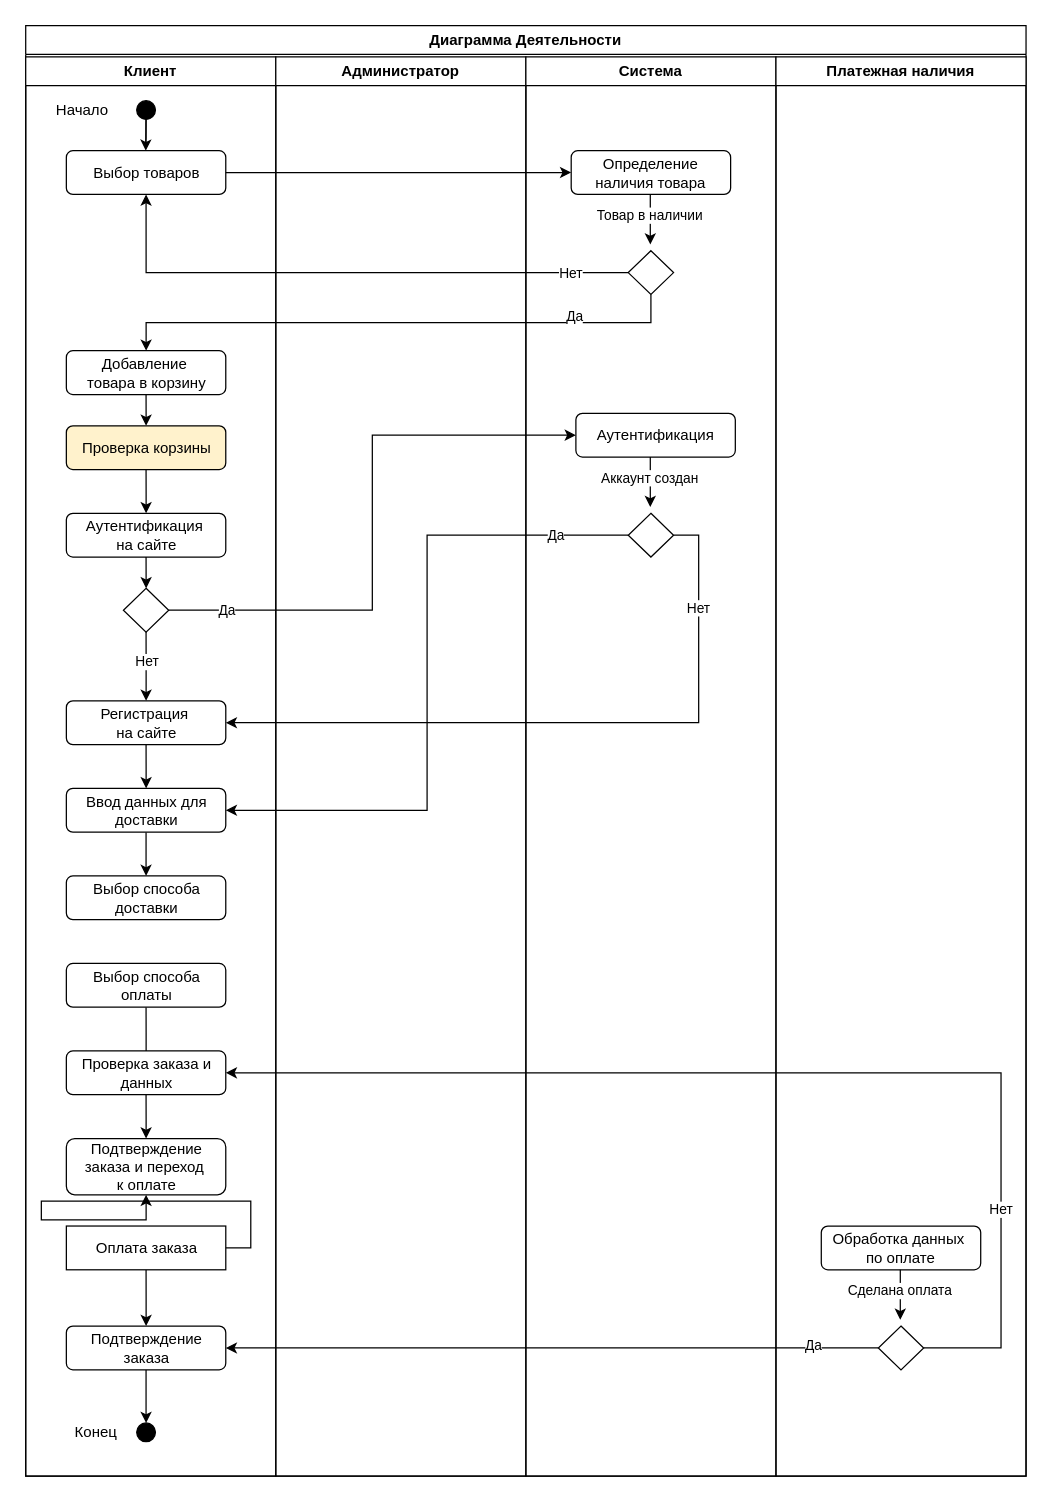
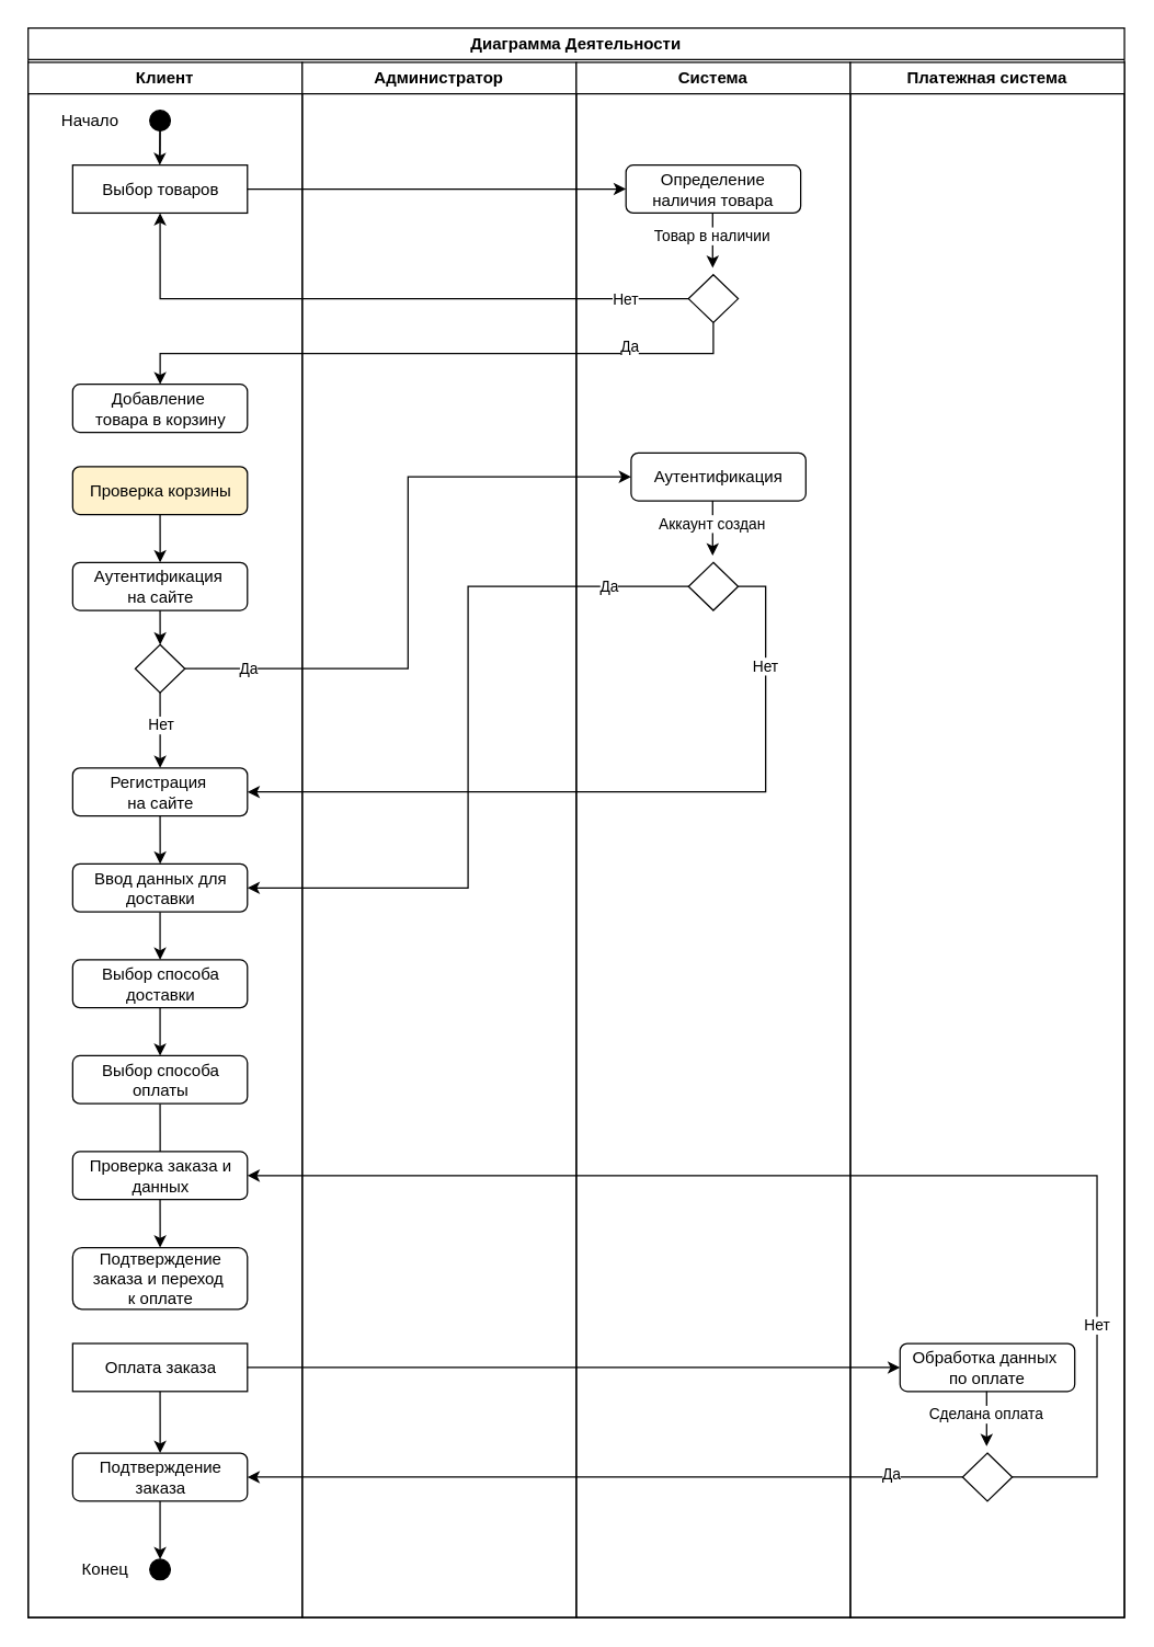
  <mxCell id="0" />
  <mxCell id="1" parent="0" />
  <mxCell id="2" value="Диаграмма Деятельности" style="swimlane;whiteSpace=wrap;html=1;" parent="1" vertex="1"><mxGeometry y="20" width="800" height="1160" as="geometry" x="20" /></mxCell>
  <mxCell id="3" value="Клиент" style="swimlane;whiteSpace=wrap;html=1;" parent="2" vertex="1"><mxGeometry y="25" width="200" height="1135" as="geometry"><mxRectangle y="25" width="80" height="30" as="alternateBounds" /></mxGeometry></mxCell>
  <mxCell id="4" value="Начало" style="text;html=1;align=center;verticalAlign=middle;resizable=0;points=[];autosize=1;strokeColor=none;fillColor=none;" parent="3" vertex="1"><mxGeometry x="10" y="27.5" width="70" height="30" as="geometry" /></mxCell>
  <mxCell id="5" value="" style="endArrow=classic;html=1;rounded=0;" parent="3" source="8" edge="1"><mxGeometry width="50" height="50" relative="1" as="geometry"><mxPoint x="96.17" y="45" as="sourcePoint" /><mxPoint x="96" y="75" as="targetPoint" /></mxGeometry></mxCell>
- <mxCell id="6" value="Выбор товаров" style="rounded=1;whiteSpace=wrap;html=1;" parent="3" vertex="1"><mxGeometry x="32.5" y="75" width="127.5" height="35" as="geometry" /></mxCell>
+ <mxCell id="6" value="Выбор товаров" style="whiteSpace=wrap;html=1;rounded=0;" parent="3" vertex="1"><mxGeometry x="32.5" y="75" width="127.5" height="35" as="geometry" /></mxCell>
  <mxCell id="7" value="" style="endArrow=classic;html=1;rounded=0;entryX=0.5;entryY=0;entryDx=0;entryDy=0;" parent="3" target="8" edge="1"><mxGeometry width="50" height="50" relative="1" as="geometry"><mxPoint x="96.17" y="70" as="sourcePoint" /><mxPoint x="96" y="120" as="targetPoint" /></mxGeometry></mxCell>
  <mxCell id="8" value="" style="ellipse;whiteSpace=wrap;html=1;aspect=fixed;fillColor=#000000;" parent="3" vertex="1"><mxGeometry x="88.75" y="35" width="15" height="15" as="geometry" /></mxCell>
- <mxCell id="9" style="edgeStyle=orthogonalEdgeStyle;rounded=0;orthogonalLoop=1;jettySize=auto;html=1;exitX=0.5;exitY=1;exitDx=0;exitDy=0;" edge="1" parent="3" source="10" target="12"><mxGeometry relative="1" as="geometry" /></mxCell>
  <mxCell id="10" value="Добавление&amp;nbsp;&lt;div&gt;товара&amp;nbsp;&lt;span style=&quot;background-color: initial;&quot;&gt;в корзину&lt;/span&gt;&lt;/div&gt;" style="rounded=1;whiteSpace=wrap;html=1;" parent="3" vertex="1"><mxGeometry x="32.5" y="235" width="127.5" height="35" as="geometry" /></mxCell>
  <mxCell id="11" style="edgeStyle=orthogonalEdgeStyle;rounded=0;orthogonalLoop=1;jettySize=auto;html=1;exitX=0.5;exitY=1;exitDx=0;exitDy=0;" edge="1" parent="3" source="12" target="14"><mxGeometry relative="1" as="geometry" /></mxCell>
  <mxCell id="12" value="Проверка корзины" style="rounded=1;whiteSpace=wrap;html=1;fillColor=#fff2cc;" vertex="1" parent="3"><mxGeometry x="32.5" y="295" width="127.5" height="35" as="geometry" /></mxCell>
  <mxCell id="13" style="edgeStyle=orthogonalEdgeStyle;rounded=0;orthogonalLoop=1;jettySize=auto;html=1;exitX=0.5;exitY=1;exitDx=0;exitDy=0;" edge="1" parent="3" source="14" target="19"><mxGeometry relative="1" as="geometry" /></mxCell>
  <mxCell id="14" value="Аутентификация&amp;nbsp;&lt;div&gt;на сайте&lt;/div&gt;" style="rounded=1;whiteSpace=wrap;html=1;" vertex="1" parent="3"><mxGeometry x="32.5" y="365" width="127.5" height="35" as="geometry" /></mxCell>
  <mxCell id="15" style="edgeStyle=orthogonalEdgeStyle;rounded=0;orthogonalLoop=1;jettySize=auto;html=1;exitX=0.5;exitY=1;exitDx=0;exitDy=0;" edge="1" parent="3" source="16" target="21"><mxGeometry relative="1" as="geometry" /></mxCell>
  <mxCell id="16" value="Регистрация&amp;nbsp;&lt;div&gt;на сайте&lt;/div&gt;" style="rounded=1;whiteSpace=wrap;html=1;" vertex="1" parent="3"><mxGeometry x="32.51" y="515" width="127.5" height="35" as="geometry" /></mxCell>
  <mxCell id="17" style="edgeStyle=orthogonalEdgeStyle;rounded=0;orthogonalLoop=1;jettySize=auto;html=1;exitX=0.5;exitY=1;exitDx=0;exitDy=0;" edge="1" parent="3" source="19" target="16"><mxGeometry relative="1" as="geometry" /></mxCell>
  <mxCell id="18" value="Нет" style="edgeLabel;html=1;align=center;verticalAlign=middle;resizable=0;points=[];" vertex="1" connectable="0" parent="17"><mxGeometry x="-0.127" relative="1" as="geometry"><mxPoint as="offset" /></mxGeometry></mxCell>
  <mxCell id="19" value="" style="rhombus;whiteSpace=wrap;html=1;" vertex="1" parent="3"><mxGeometry x="78.13" y="425" width="36.25" height="35" as="geometry" /></mxCell>
  <mxCell id="20" style="edgeStyle=orthogonalEdgeStyle;rounded=0;orthogonalLoop=1;jettySize=auto;html=1;exitX=0.5;exitY=1;exitDx=0;exitDy=0;entryX=0.5;entryY=0;entryDx=0;entryDy=0;" edge="1" parent="3" source="21" target="23"><mxGeometry relative="1" as="geometry" /></mxCell>
  <mxCell id="21" value="Ввод данных для доставки" style="rounded=1;whiteSpace=wrap;html=1;" vertex="1" parent="3"><mxGeometry x="32.5" y="585" width="127.5" height="35" as="geometry" /></mxCell>
+ <mxCell id="22" style="edgeStyle=orthogonalEdgeStyle;rounded=0;orthogonalLoop=1;jettySize=auto;html=1;exitX=0.5;exitY=1;exitDx=0;exitDy=0;entryX=0.5;entryY=0;entryDx=0;entryDy=0;" edge="1" parent="3" source="23" target="25"><mxGeometry relative="1" as="geometry" /></mxCell>
  <mxCell id="23" value="Выбор способа доставки" style="rounded=1;whiteSpace=wrap;html=1;" vertex="1" parent="3"><mxGeometry x="32.5" y="655" width="127.5" height="35" as="geometry" /></mxCell>
  <mxCell id="24" style="edgeStyle=orthogonalEdgeStyle;rounded=0;orthogonalLoop=1;jettySize=auto;html=1;exitX=0.5;exitY=1;exitDx=0;exitDy=0;endArrow=none;" edge="1" parent="3" source="25" target="27"><mxGeometry relative="1" as="geometry" /></mxCell>
  <mxCell id="25" value="Выбор способа оплаты" style="rounded=1;whiteSpace=wrap;html=1;" vertex="1" parent="3"><mxGeometry x="32.5" y="725" width="127.5" height="35" as="geometry" /></mxCell>
  <mxCell id="26" style="edgeStyle=orthogonalEdgeStyle;rounded=0;orthogonalLoop=1;jettySize=auto;html=1;exitX=0.5;exitY=1;exitDx=0;exitDy=0;" edge="1" parent="3" source="27" target="28"><mxGeometry relative="1" as="geometry" /></mxCell>
  <mxCell id="27" value="Проверка заказа и данных" style="rounded=1;whiteSpace=wrap;html=1;" vertex="1" parent="3"><mxGeometry x="32.5" y="795" width="127.5" height="35" as="geometry" /></mxCell>
  <mxCell id="28" value="Подтверждение заказа и&amp;nbsp;&lt;span style=&quot;background-color: initial;&quot;&gt;переход&amp;nbsp;&lt;/span&gt;&lt;div&gt;&lt;span style=&quot;background-color: initial;&quot;&gt;к оплате&lt;/span&gt;&lt;/div&gt;" style="rounded=1;whiteSpace=wrap;html=1;" vertex="1" parent="3"><mxGeometry x="32.5" y="865" width="127.5" height="45" as="geometry" /></mxCell>
  <mxCell id="29" style="edgeStyle=orthogonalEdgeStyle;rounded=0;orthogonalLoop=1;jettySize=auto;html=1;exitX=0.5;exitY=1;exitDx=0;exitDy=0;" edge="1" parent="3" source="30" target="32"><mxGeometry relative="1" as="geometry" /></mxCell>
  <mxCell id="30" value="Оплата заказа" style="whiteSpace=wrap;html=1;rounded=0;" vertex="1" parent="3"><mxGeometry x="32.51" y="935" width="127.5" height="35" as="geometry" /></mxCell>
  <mxCell id="31" style="edgeStyle=orthogonalEdgeStyle;rounded=0;orthogonalLoop=1;jettySize=auto;html=1;exitX=0.5;exitY=1;exitDx=0;exitDy=0;entryX=0.5;entryY=0;entryDx=0;entryDy=0;" edge="1" parent="3" source="32" target="34"><mxGeometry relative="1" as="geometry" /></mxCell>
  <mxCell id="32" value="Подтверждение заказа" style="rounded=1;whiteSpace=wrap;html=1;" vertex="1" parent="3"><mxGeometry x="32.5" y="1015" width="127.5" height="35" as="geometry" /></mxCell>
  <mxCell id="33" value="Конец" style="text;html=1;align=center;verticalAlign=middle;resizable=0;points=[];autosize=1;strokeColor=none;fillColor=none;" vertex="1" parent="3"><mxGeometry x="25.63" y="1085" width="60" height="30" as="geometry" /></mxCell>
  <mxCell id="34" value="" style="ellipse;whiteSpace=wrap;html=1;aspect=fixed;fillColor=#000000;" vertex="1" parent="3"><mxGeometry x="88.76" y="1092.5" width="15" height="15" as="geometry" /></mxCell>
  <mxCell id="35" value="Администратор" style="swimlane;whiteSpace=wrap;html=1;startSize=23;" parent="2" vertex="1"><mxGeometry x="200" y="25" width="200" height="1135" as="geometry"><mxRectangle x="200" y="25" width="100" height="30" as="alternateBounds" /></mxGeometry></mxCell>
  <mxCell id="36" value="Система" style="swimlane;whiteSpace=wrap;html=1;startSize=23;" parent="2" vertex="1"><mxGeometry x="400" y="25" width="200" height="1135" as="geometry" /></mxCell>
  <mxCell id="37" value="Определение&lt;div&gt;наличия товара&lt;/div&gt;" style="rounded=1;whiteSpace=wrap;html=1;" parent="36" vertex="1"><mxGeometry x="36.25" y="75" width="127.5" height="35" as="geometry" /></mxCell>
  <mxCell id="38" value="" style="endArrow=classic;html=1;rounded=0;" parent="36" edge="1"><mxGeometry width="50" height="50" relative="1" as="geometry"><mxPoint x="99.5" y="110" as="sourcePoint" /><mxPoint x="99.5" y="150" as="targetPoint" /></mxGeometry></mxCell>
  <mxCell id="39" value="Товар в наличии" style="edgeLabel;html=1;align=center;verticalAlign=middle;resizable=0;points=[];" parent="38" vertex="1" connectable="0"><mxGeometry x="-0.18" y="-1" relative="1" as="geometry"><mxPoint as="offset" /></mxGeometry></mxCell>
  <mxCell id="40" value="" style="rhombus;whiteSpace=wrap;html=1;" parent="36" vertex="1"><mxGeometry x="81.87" y="155" width="36.25" height="35" as="geometry" /></mxCell>
  <mxCell id="41" value="Аутентификация" style="rounded=1;whiteSpace=wrap;html=1;" vertex="1" parent="36"><mxGeometry x="40" y="285" width="127.5" height="35" as="geometry" /></mxCell>
  <mxCell id="42" value="" style="endArrow=classic;html=1;rounded=0;" edge="1" parent="36"><mxGeometry width="50" height="50" relative="1" as="geometry"><mxPoint x="99.5" y="320" as="sourcePoint" /><mxPoint x="99.5" y="360" as="targetPoint" /></mxGeometry></mxCell>
  <mxCell id="43" value="Аккаунт создан" style="edgeLabel;html=1;align=center;verticalAlign=middle;resizable=0;points=[];" vertex="1" connectable="0" parent="42"><mxGeometry x="-0.18" y="-1" relative="1" as="geometry"><mxPoint as="offset" /></mxGeometry></mxCell>
  <mxCell id="44" value="" style="rhombus;whiteSpace=wrap;html=1;" vertex="1" parent="36"><mxGeometry x="81.87" y="365" width="36.25" height="35" as="geometry" /></mxCell>
- <mxCell id="45" value="Платежная наличия" style="swimlane;whiteSpace=wrap;html=1;" parent="2" vertex="1"><mxGeometry x="600" y="25" width="200" height="1135" as="geometry" /></mxCell>
+ <mxCell id="45" value="Платежная система" style="swimlane;whiteSpace=wrap;html=1;" parent="2" vertex="1"><mxGeometry x="600" y="25" width="200" height="1135" as="geometry" /></mxCell>
  <mxCell id="46" value="Обработка данных&amp;nbsp;&lt;div&gt;по оплате&lt;/div&gt;" style="rounded=1;whiteSpace=wrap;html=1;" vertex="1" parent="45"><mxGeometry x="36.25" y="935" width="127.5" height="35" as="geometry" /></mxCell>
  <mxCell id="47" value="" style="rhombus;whiteSpace=wrap;html=1;" vertex="1" parent="45"><mxGeometry x="81.88" y="1015" width="36.25" height="35" as="geometry" /></mxCell>
  <mxCell id="48" value="" style="endArrow=classic;html=1;rounded=0;" edge="1" parent="45"><mxGeometry width="50" height="50" relative="1" as="geometry"><mxPoint x="99.44" y="970" as="sourcePoint" /><mxPoint x="99.44" y="1010" as="targetPoint" /></mxGeometry></mxCell>
  <mxCell id="49" value="Сделана оплата" style="edgeLabel;html=1;align=center;verticalAlign=middle;resizable=0;points=[];" vertex="1" connectable="0" parent="48"><mxGeometry x="-0.18" y="-1" relative="1" as="geometry"><mxPoint as="offset" /></mxGeometry></mxCell>
  <mxCell id="50" value="" style="endArrow=classic;html=1;rounded=0;exitX=1;exitY=0.5;exitDx=0;exitDy=0;entryX=0;entryY=0.5;entryDx=0;entryDy=0;" parent="2" source="6" edge="1" target="37"><mxGeometry width="50" height="50" relative="1" as="geometry"><mxPoint x="190" y="117.36" as="sourcePoint" /><mxPoint x="230" y="117" as="targetPoint" /></mxGeometry></mxCell>
  <mxCell id="51" style="edgeStyle=orthogonalEdgeStyle;rounded=0;orthogonalLoop=1;jettySize=auto;html=1;exitX=0;exitY=0.5;exitDx=0;exitDy=0;entryX=0.5;entryY=1;entryDx=0;entryDy=0;" parent="2" source="40" target="6" edge="1"><mxGeometry relative="1" as="geometry"><Array as="points"><mxPoint x="96" y="198" /></Array><mxPoint x="20" y="198" as="targetPoint" /></mxGeometry></mxCell>
  <mxCell id="52" value="Нет" style="edgeLabel;html=1;align=center;verticalAlign=middle;resizable=0;points=[];" parent="51" vertex="1" connectable="0"><mxGeometry x="-0.341" y="-2" relative="1" as="geometry"><mxPoint x="102" y="2" as="offset" /></mxGeometry></mxCell>
  <mxCell id="53" style="edgeStyle=orthogonalEdgeStyle;rounded=0;orthogonalLoop=1;jettySize=auto;html=1;exitX=0.5;exitY=1;exitDx=0;exitDy=0;" parent="2" source="40" target="10" edge="1"><mxGeometry relative="1" as="geometry"><mxPoint x="294" y="250" as="targetPoint" /></mxGeometry></mxCell>
  <mxCell id="54" value="Да" style="edgeLabel;html=1;align=center;verticalAlign=middle;resizable=0;points=[];" parent="53" vertex="1" connectable="0"><mxGeometry x="-0.23" y="-2" relative="1" as="geometry"><mxPoint x="89" y="-3" as="offset" /></mxGeometry></mxCell>
  <mxCell id="55" style="edgeStyle=orthogonalEdgeStyle;rounded=0;orthogonalLoop=1;jettySize=auto;html=1;exitX=1;exitY=0.5;exitDx=0;exitDy=0;entryX=0;entryY=0.5;entryDx=0;entryDy=0;" edge="1" parent="2" source="19" target="41"><mxGeometry relative="1" as="geometry" /></mxCell>
  <mxCell id="56" value="Да" style="edgeLabel;html=1;align=center;verticalAlign=middle;resizable=0;points=[];" vertex="1" connectable="0" parent="55"><mxGeometry x="-0.8" y="1" relative="1" as="geometry"><mxPoint x="-1" y="1" as="offset" /></mxGeometry></mxCell>
  <mxCell id="57" style="edgeStyle=orthogonalEdgeStyle;rounded=0;orthogonalLoop=1;jettySize=auto;html=1;exitX=0;exitY=0.5;exitDx=0;exitDy=0;entryX=1;entryY=0.5;entryDx=0;entryDy=0;" edge="1" parent="2" source="44" target="21"><mxGeometry relative="1" as="geometry" /></mxCell>
  <mxCell id="58" value="Да" style="edgeLabel;html=1;align=center;verticalAlign=middle;resizable=0;points=[];" vertex="1" connectable="0" parent="57"><mxGeometry x="-0.786" relative="1" as="geometry"><mxPoint as="offset" /></mxGeometry></mxCell>
  <mxCell id="59" style="edgeStyle=orthogonalEdgeStyle;rounded=0;orthogonalLoop=1;jettySize=auto;html=1;exitX=1;exitY=0.5;exitDx=0;exitDy=0;entryX=1;entryY=0.5;entryDx=0;entryDy=0;" edge="1" parent="2" source="44" target="16"><mxGeometry relative="1" as="geometry" /></mxCell>
  <mxCell id="60" value="Нет" style="edgeLabel;html=1;align=center;verticalAlign=middle;resizable=0;points=[];" vertex="1" connectable="0" parent="59"><mxGeometry x="-0.717" y="-1" relative="1" as="geometry"><mxPoint as="offset" /></mxGeometry></mxCell>
- <mxCell id="61" style="edgeStyle=orthogonalEdgeStyle;rounded=0;orthogonalLoop=1;jettySize=auto;html=1;exitX=1;exitY=0.5;exitDx=0;exitDy=0;" edge="1" parent="2" source="30" target="28"><mxGeometry relative="1" as="geometry" /></mxCell>
+ <mxCell id="61" style="edgeStyle=orthogonalEdgeStyle;rounded=0;orthogonalLoop=1;jettySize=auto;html=1;exitX=1;exitY=0.5;exitDx=0;exitDy=0;" edge="1" parent="2" source="30" target="46"><mxGeometry relative="1" as="geometry" /></mxCell>
  <mxCell id="62" style="edgeStyle=orthogonalEdgeStyle;rounded=0;orthogonalLoop=1;jettySize=auto;html=1;exitX=0;exitY=0.5;exitDx=0;exitDy=0;" edge="1" parent="2" source="47" target="32"><mxGeometry relative="1" as="geometry" /></mxCell>
  <mxCell id="63" value="Да" style="edgeLabel;html=1;align=center;verticalAlign=middle;resizable=0;points=[];" vertex="1" connectable="0" parent="62"><mxGeometry x="-0.801" y="-2" relative="1" as="geometry"><mxPoint as="offset" /></mxGeometry></mxCell>
  <mxCell id="64" style="edgeStyle=orthogonalEdgeStyle;rounded=0;orthogonalLoop=1;jettySize=auto;html=1;exitX=1;exitY=0.5;exitDx=0;exitDy=0;entryX=1;entryY=0.5;entryDx=0;entryDy=0;" edge="1" parent="2" source="47" target="27"><mxGeometry relative="1" as="geometry"><Array as="points"><mxPoint x="780" y="1058" /><mxPoint x="780" y="838" /></Array></mxGeometry></mxCell>
  <mxCell id="65" value="Нет" style="edgeLabel;html=1;align=center;verticalAlign=middle;resizable=0;points=[];" vertex="1" connectable="0" parent="64"><mxGeometry x="-0.616" y="1" relative="1" as="geometry"><mxPoint as="offset" /></mxGeometry></mxCell>
